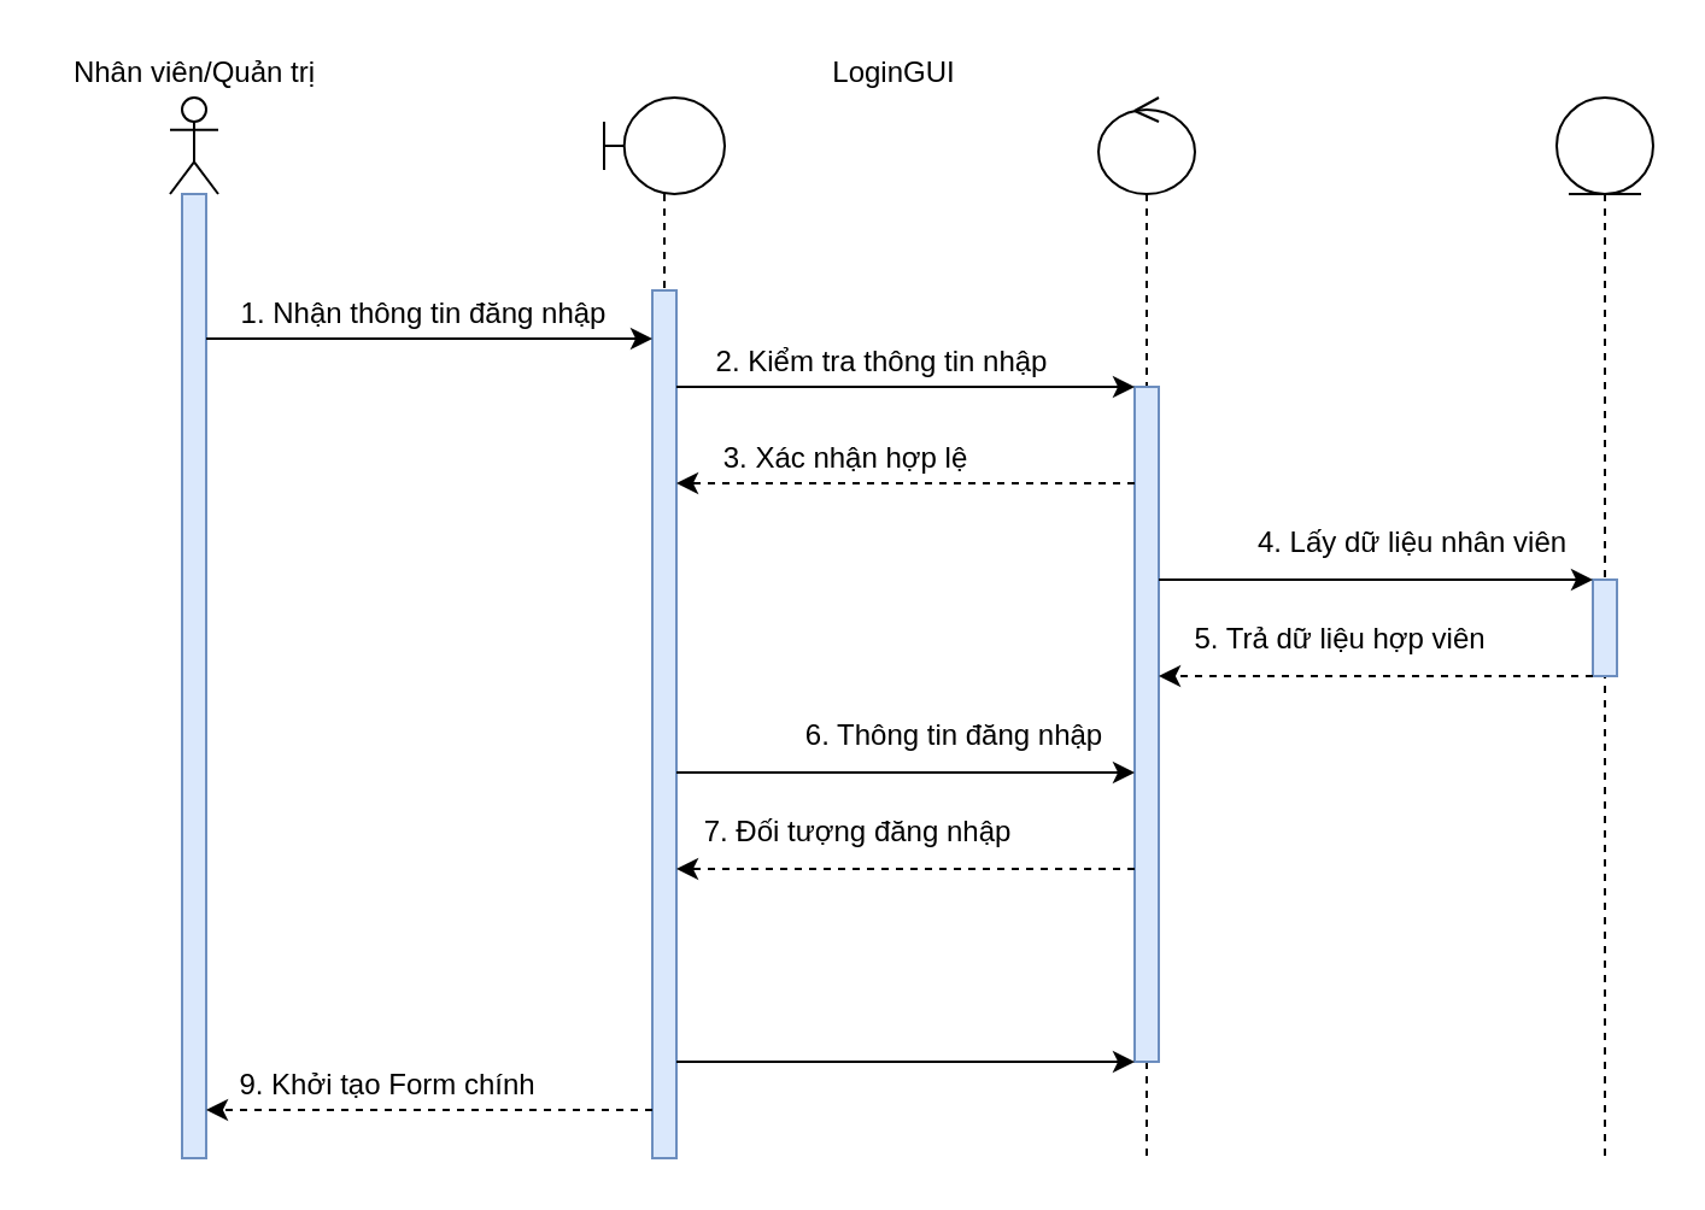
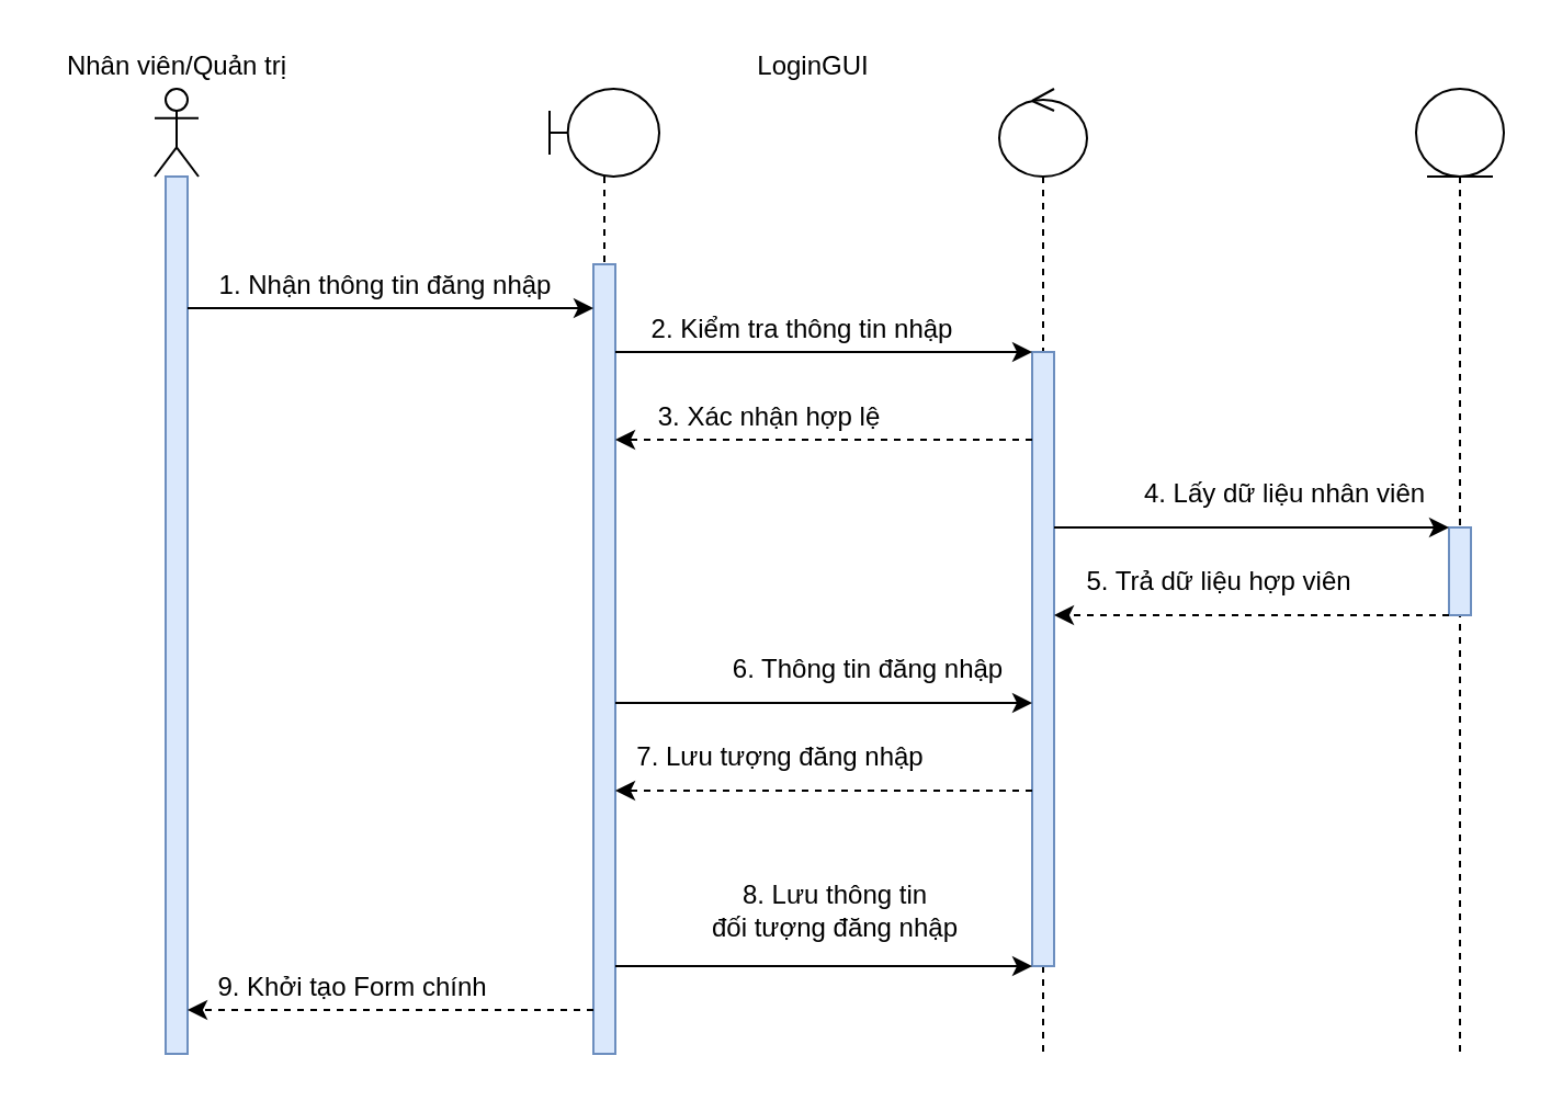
  <mxCell id="0" />
  <mxCell id="1" parent="0" />
  <mxCell id="2" value="" style="shape=umlLifeline;participant=umlActor;perimeter=lifelinePerimeter;whiteSpace=wrap;html=1;container=1;collapsible=0;recursiveResize=0;verticalAlign=top;spacingTop=36;outlineConnect=0;" parent="1" vertex="1"><mxGeometry x="70" y="40" width="20" height="440" as="geometry" /></mxCell>
  <mxCell id="3" value="" style="html=1;points=[];perimeter=orthogonalPerimeter;fillColor=#dae8fc;strokeColor=#6c8ebf;" parent="2" vertex="1"><mxGeometry x="5" y="40" width="10" height="400" as="geometry" /></mxCell>
  <mxCell id="4" value="Nhân viên/Quản trị" style="text;html=1;align=center;verticalAlign=middle;resizable=0;points=[];autosize=1;strokeColor=none;fillColor=none;" parent="1" vertex="1"><mxGeometry x="20" y="20" width="120" height="20" as="geometry" /></mxCell>
  <mxCell id="5" value="" style="shape=umlLifeline;participant=umlBoundary;perimeter=lifelinePerimeter;whiteSpace=wrap;html=1;container=1;collapsible=0;recursiveResize=0;verticalAlign=top;spacingTop=36;outlineConnect=0;" parent="1" vertex="1"><mxGeometry x="250" y="40" width="50" height="440" as="geometry" /></mxCell>
  <mxCell id="6" value="" style="html=1;points=[];perimeter=orthogonalPerimeter;fillColor=#dae8fc;strokeColor=#6c8ebf;" parent="5" vertex="1"><mxGeometry x="20" y="80" width="10" height="360" as="geometry" /></mxCell>
  <mxCell id="7" value="" style="shape=umlLifeline;participant=umlControl;perimeter=lifelinePerimeter;whiteSpace=wrap;html=1;container=1;collapsible=0;recursiveResize=0;verticalAlign=top;spacingTop=36;outlineConnect=0;" parent="1" vertex="1"><mxGeometry x="455" y="40" width="40" height="440" as="geometry" /></mxCell>
  <mxCell id="8" value="" style="html=1;points=[];perimeter=orthogonalPerimeter;fillColor=#dae8fc;strokeColor=#6c8ebf;" parent="7" vertex="1"><mxGeometry x="15" y="120" width="10" height="280" as="geometry" /></mxCell>
  <mxCell id="9" value="LoginGUI" style="text;html=1;align=center;verticalAlign=middle;resizable=0;points=[];autosize=1;strokeColor=none;fillColor=none;" parent="1" vertex="1"><mxGeometry x="335" y="20" width="70" height="20" as="geometry" /></mxCell>
  <mxCell id="10" style="edgeStyle=orthogonalEdgeStyle;rounded=0;orthogonalLoop=1;jettySize=auto;html=1;" parent="1" source="3" target="6" edge="1"><mxGeometry relative="1" as="geometry"><Array as="points"><mxPoint x="190" y="140" /><mxPoint x="190" y="140" /></Array></mxGeometry></mxCell>
  <mxCell id="11" value="1. Nhận thông tin đăng nhập" style="text;html=1;align=center;verticalAlign=middle;resizable=0;points=[];autosize=1;strokeColor=none;fillColor=none;" parent="1" vertex="1"><mxGeometry x="90" y="120" width="170" height="20" as="geometry" /></mxCell>
  <mxCell id="12" value="" style="shape=umlLifeline;participant=umlEntity;perimeter=lifelinePerimeter;whiteSpace=wrap;html=1;container=1;collapsible=0;recursiveResize=0;verticalAlign=top;spacingTop=36;outlineConnect=0;" parent="1" vertex="1"><mxGeometry x="645" y="40" width="40" height="440" as="geometry" /></mxCell>
  <mxCell id="13" value="" style="html=1;points=[];perimeter=orthogonalPerimeter;fillColor=#dae8fc;strokeColor=#6c8ebf;" parent="12" vertex="1"><mxGeometry x="15" y="200" width="10" height="40" as="geometry" /></mxCell>
  <mxCell id="14" style="edgeStyle=orthogonalEdgeStyle;rounded=0;orthogonalLoop=1;jettySize=auto;html=1;" parent="1" source="6" edge="1"><mxGeometry relative="1" as="geometry"><Array as="points"><mxPoint x="370" y="160" /><mxPoint x="370" y="160" /></Array><mxPoint x="470" y="160" as="targetPoint" /></mxGeometry></mxCell>
  <mxCell id="15" value="2. Kiểm tra thông tin nhập" style="text;html=1;align=center;verticalAlign=middle;resizable=0;points=[];autosize=1;strokeColor=none;fillColor=none;" parent="1" vertex="1"><mxGeometry x="290" y="140" width="150" height="20" as="geometry" /></mxCell>
  <mxCell id="16" style="edgeStyle=orthogonalEdgeStyle;rounded=0;orthogonalLoop=1;jettySize=auto;html=1;dashed=1;" parent="1" target="6" edge="1"><mxGeometry relative="1" as="geometry"><Array as="points"><mxPoint x="360" y="200" /><mxPoint x="360" y="200" /></Array><mxPoint x="470" y="200" as="sourcePoint" /></mxGeometry></mxCell>
  <mxCell id="17" value="3. Xác nhận hợp lệ" style="text;html=1;align=center;verticalAlign=middle;resizable=0;points=[];autosize=1;strokeColor=none;fillColor=none;" parent="1" vertex="1"><mxGeometry x="290" y="180" width="120" height="20" as="geometry" /></mxCell>
  <mxCell id="18" style="edgeStyle=orthogonalEdgeStyle;rounded=0;orthogonalLoop=1;jettySize=auto;html=1;" parent="1" source="6" edge="1"><mxGeometry relative="1" as="geometry"><Array as="points"><mxPoint x="380" y="320" /><mxPoint x="380" y="320" /></Array><mxPoint x="470" y="320" as="targetPoint" /></mxGeometry></mxCell>
  <mxCell id="19" style="edgeStyle=orthogonalEdgeStyle;rounded=0;orthogonalLoop=1;jettySize=auto;html=1;dashed=1;" parent="1" source="13" edge="1"><mxGeometry relative="1" as="geometry"><Array as="points"><mxPoint x="580" y="280" /><mxPoint x="580" y="280" /></Array><mxPoint x="480" y="280" as="targetPoint" /></mxGeometry></mxCell>
  <mxCell id="20" value="5. Trả dữ liệu hợp viên" style="text;html=1;align=center;verticalAlign=middle;resizable=0;points=[];autosize=1;strokeColor=none;fillColor=none;" parent="1" vertex="1"><mxGeometry x="480" y="250" width="150" height="30" as="geometry" /></mxCell>
  <mxCell id="21" value="6. Thông tin đăng nhập" style="text;html=1;align=center;verticalAlign=middle;resizable=0;points=[];autosize=1;strokeColor=none;fillColor=none;" parent="1" vertex="1"><mxGeometry x="320" y="290" width="150" height="30" as="geometry" /></mxCell>
  <mxCell id="22" style="edgeStyle=orthogonalEdgeStyle;rounded=0;orthogonalLoop=1;jettySize=auto;html=1;dashed=1;" parent="1" target="6" edge="1"><mxGeometry relative="1" as="geometry"><Array as="points"><mxPoint x="370" y="360" /><mxPoint x="370" y="360" /></Array><mxPoint x="470" y="360" as="sourcePoint" /></mxGeometry></mxCell>
- <mxCell id="23" value="7. Đối tượng đăng nhập" style="text;html=1;align=center;verticalAlign=middle;resizable=0;points=[];autosize=1;strokeColor=none;fillColor=none;" parent="1" vertex="1"><mxGeometry x="280" y="330" width="150" height="30" as="geometry" /></mxCell>
+ <mxCell id="23" value="7. Lưu tượng đăng nhập" style="text;html=1;align=center;verticalAlign=middle;resizable=0;points=[];autosize=1;strokeColor=none;fillColor=none;" parent="1" vertex="1"><mxGeometry x="280" y="330" width="150" height="30" as="geometry" /></mxCell>
  <mxCell id="24" style="edgeStyle=orthogonalEdgeStyle;rounded=0;orthogonalLoop=1;jettySize=auto;html=1;dashed=1;" parent="1" source="6" target="3" edge="1"><mxGeometry relative="1" as="geometry"><Array as="points"><mxPoint x="160" y="460" /><mxPoint x="160" y="460" /></Array></mxGeometry></mxCell>
+ <mxCell id="25" value="8. Lưu thông tin&lt;br&gt;đối tượng đăng nhập" style="text;html=1;align=center;verticalAlign=middle;resizable=0;points=[];autosize=1;strokeColor=none;fillColor=none;" parent="1" vertex="1"><mxGeometry x="310" y="395" width="140" height="40" as="geometry" /></mxCell>
  <mxCell id="26" value="9. Khởi tạo Form chính" style="text;html=1;align=center;verticalAlign=middle;resizable=0;points=[];autosize=1;strokeColor=none;fillColor=none;" parent="1" vertex="1"><mxGeometry x="85" y="435" width="150" height="30" as="geometry" /></mxCell>
  <mxCell id="27" style="edgeStyle=orthogonalEdgeStyle;rounded=0;orthogonalLoop=1;jettySize=auto;html=1;" parent="1" target="13" edge="1"><mxGeometry relative="1" as="geometry"><Array as="points"><mxPoint x="530" y="240" /><mxPoint x="530" y="240" /></Array><mxPoint x="480" y="240" as="sourcePoint" /><mxPoint x="620" y="160" as="targetPoint" /></mxGeometry></mxCell>
  <mxCell id="28" value="4. Lấy dữ liệu nhân viên" style="text;html=1;align=center;verticalAlign=middle;resizable=0;points=[];autosize=1;strokeColor=none;fillColor=none;" parent="1" vertex="1"><mxGeometry x="510" y="210" width="150" height="30" as="geometry" /></mxCell>
  <mxCell id="29" style="edgeStyle=orthogonalEdgeStyle;rounded=0;orthogonalLoop=1;jettySize=auto;html=1;" edge="1" parent="1" source="6" target="8"><mxGeometry relative="1" as="geometry"><Array as="points"><mxPoint x="340" y="440" /><mxPoint x="340" y="440" /></Array></mxGeometry></mxCell>
